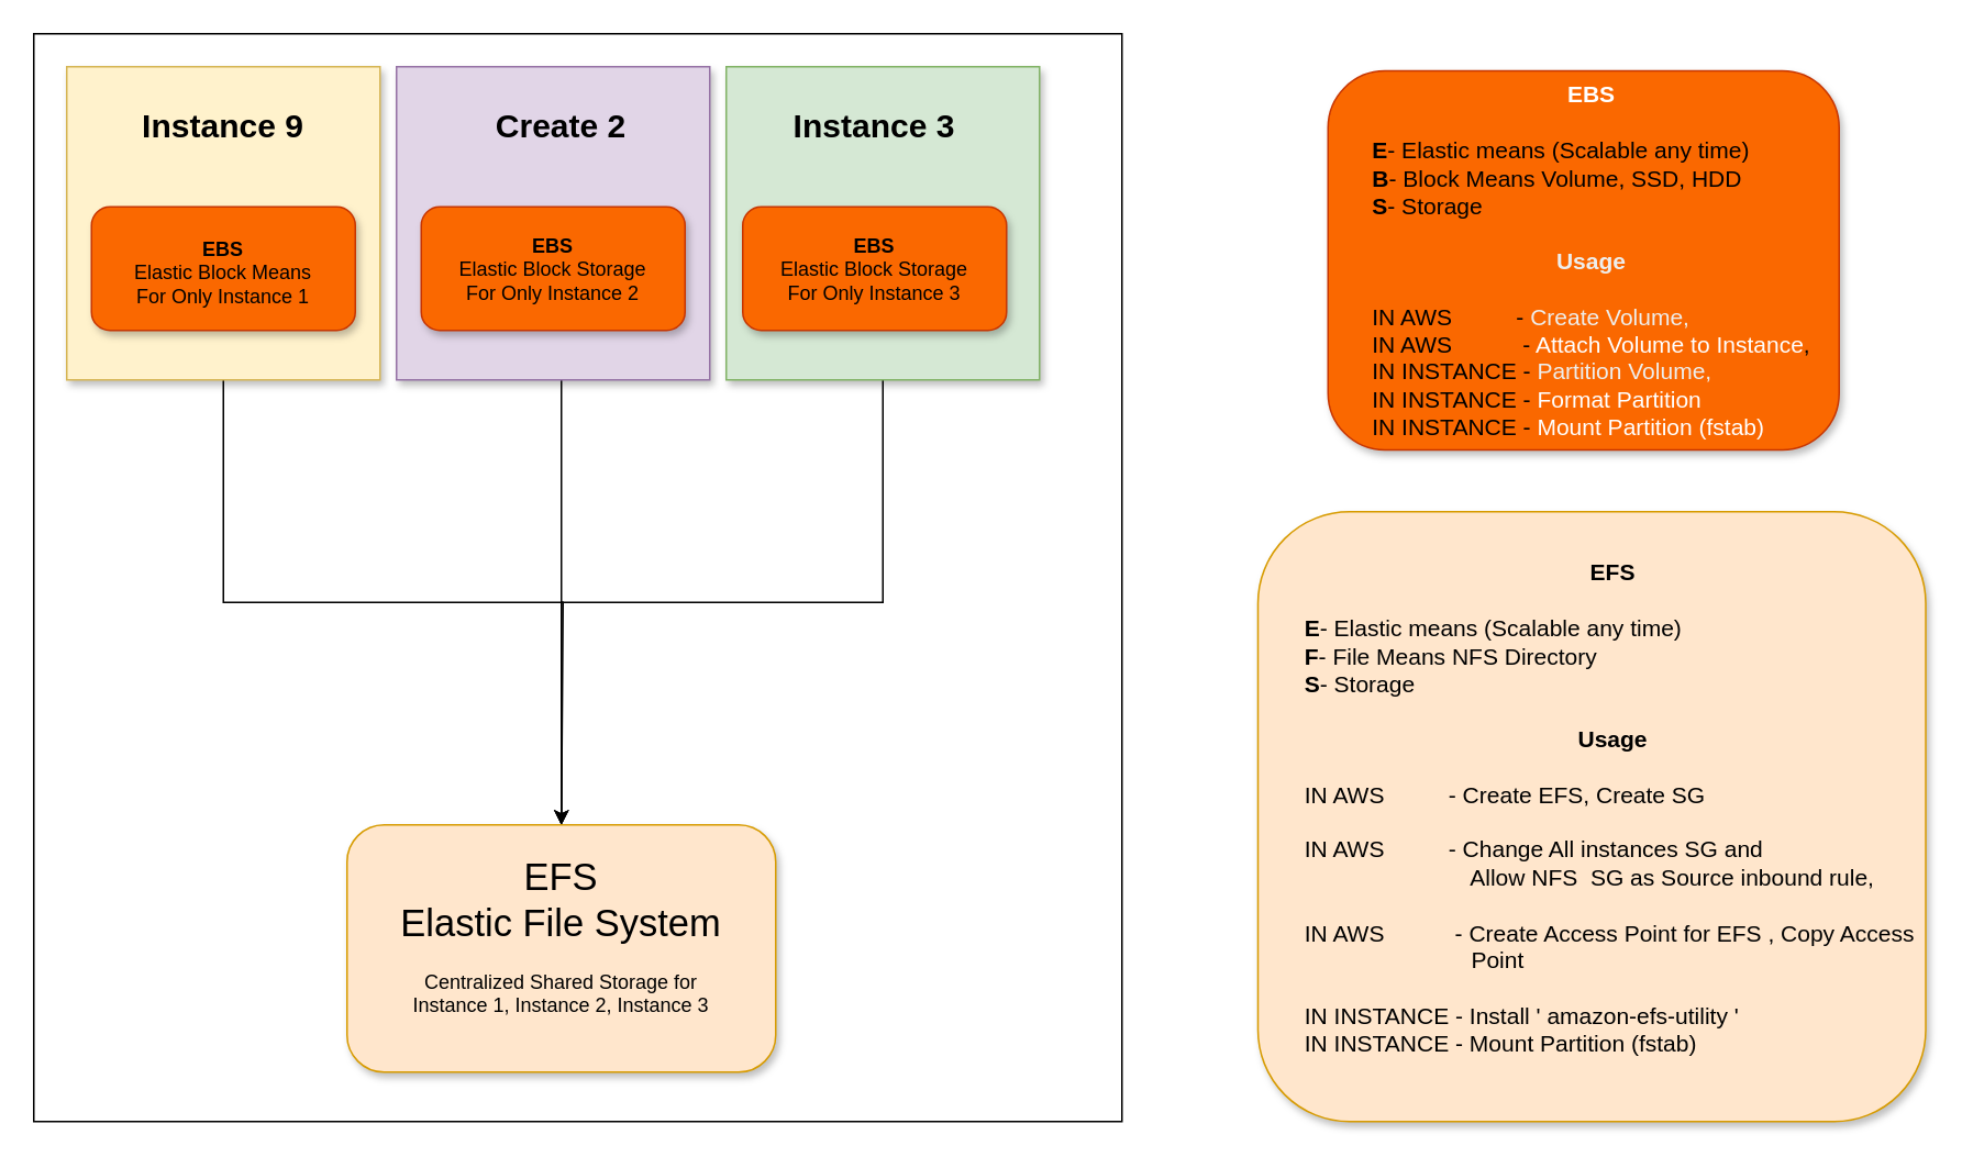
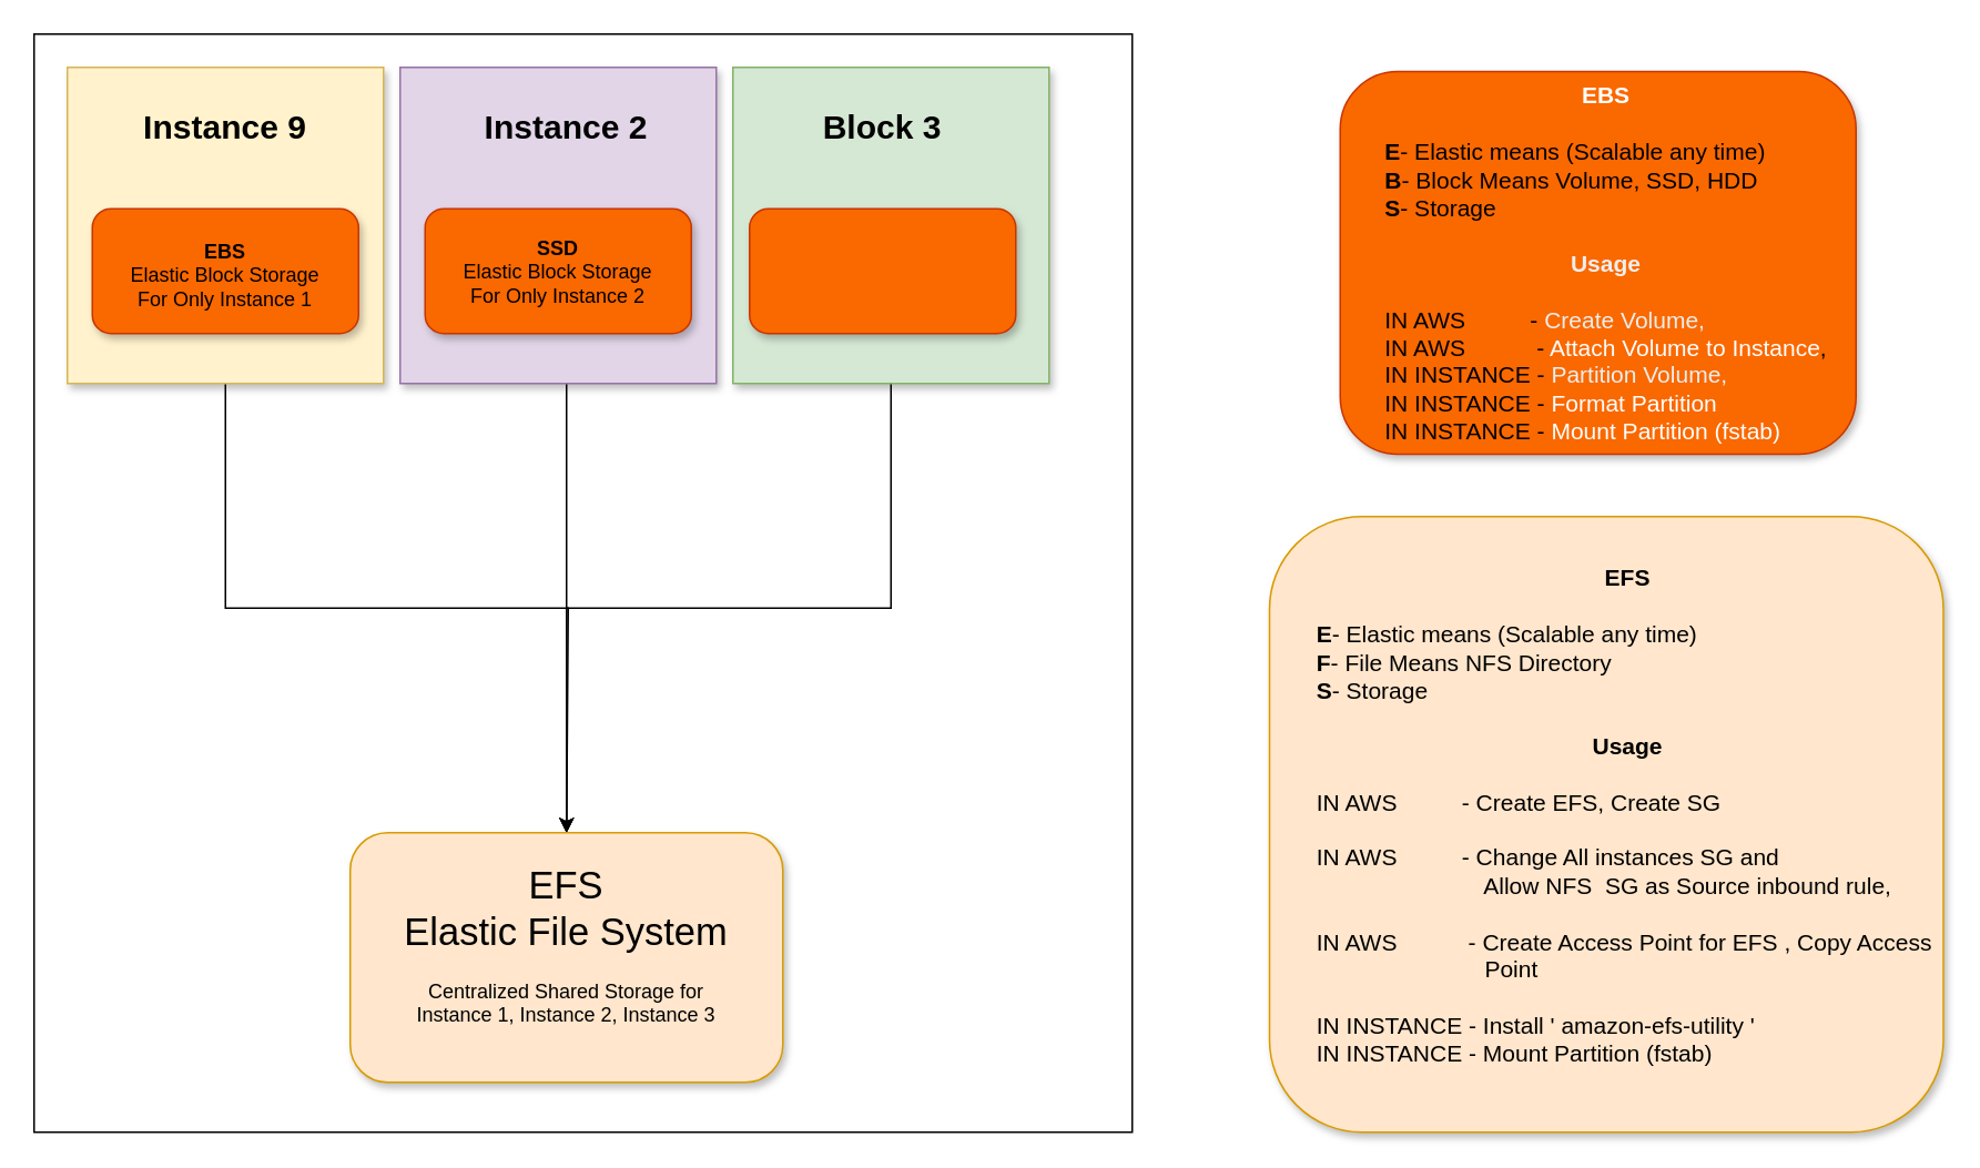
  <mxCell id="0" />
  <mxCell id="1" parent="0" />
  <mxCell id="2" value="" style="whiteSpace=wrap;html=1;aspect=fixed;rounded=0;" parent="1" vertex="1"><mxGeometry x="20" y="20" width="660" height="660" as="geometry" /></mxCell>
  <mxCell id="3" style="edgeStyle=orthogonalEdgeStyle;rounded=0;orthogonalLoop=1;jettySize=auto;html=1;exitX=0.5;exitY=1;exitDx=0;exitDy=0;" parent="1" source="4" target="12" edge="1"><mxGeometry relative="1" as="geometry" /></mxCell>
  <mxCell id="4" value="" style="whiteSpace=wrap;html=1;aspect=fixed;shadow=1;fillColor=#fff2cc;strokeColor=#d6b656;" parent="1" vertex="1"><mxGeometry x="40" y="40" width="190" height="190" as="geometry" /></mxCell>
  <mxCell id="5" style="edgeStyle=orthogonalEdgeStyle;rounded=0;orthogonalLoop=1;jettySize=auto;html=1;" parent="1" source="6" edge="1"><mxGeometry relative="1" as="geometry"><mxPoint x="340" y="500" as="targetPoint" /><Array as="points"><mxPoint x="340" y="365" /><mxPoint x="341" y="365" /></Array></mxGeometry></mxCell>
  <mxCell id="6" value="" style="whiteSpace=wrap;html=1;aspect=fixed;shadow=1;fillColor=#e1d5e7;strokeColor=#9673a6;" parent="1" vertex="1"><mxGeometry x="240" y="40" width="190" height="190" as="geometry" /></mxCell>
  <mxCell id="7" style="edgeStyle=orthogonalEdgeStyle;rounded=0;orthogonalLoop=1;jettySize=auto;html=1;entryX=0.5;entryY=0;entryDx=0;entryDy=0;" parent="1" source="8" target="12" edge="1"><mxGeometry relative="1" as="geometry" /></mxCell>
  <mxCell id="8" value="" style="whiteSpace=wrap;html=1;aspect=fixed;shadow=1;fillColor=#d5e8d4;strokeColor=#82b366;" parent="1" vertex="1"><mxGeometry x="440" y="40" width="190" height="190" as="geometry" /></mxCell>
  <mxCell id="9" value="&lt;font style=&quot;font-size: 20px;&quot;&gt;Instance 9&lt;/font&gt;" style="text;html=1;strokeColor=none;fillColor=none;align=center;verticalAlign=middle;whiteSpace=wrap;rounded=0;fontStyle=1" parent="1" vertex="1"><mxGeometry x="75" y="50" width="120" height="50" as="geometry" /></mxCell>
  <mxCell id="10" value="" style="rounded=1;whiteSpace=wrap;html=1;shadow=1;fillColor=#fa6800;fontColor=#000000;strokeColor=#C73500;" parent="1" vertex="1"><mxGeometry x="450" y="125" width="160" height="75" as="geometry" /></mxCell>
- <mxCell id="11" value="&lt;div&gt;&lt;b&gt;EBS&lt;/b&gt;&lt;/div&gt;&lt;div&gt;Elastic Block Storage&lt;br&gt;&lt;/div&gt;&lt;div&gt;For Only Instance 3&lt;br&gt;&lt;/div&gt;" style="text;html=1;strokeColor=none;fillColor=none;align=center;verticalAlign=middle;whiteSpace=wrap;rounded=0;fontStyle=0" parent="1" vertex="1"><mxGeometry x="460" y="141.25" width="140" height="42.5" as="geometry" /></mxCell>
  <mxCell id="12" value="" style="rounded=1;whiteSpace=wrap;html=1;glass=0;shadow=1;fillColor=#ffe6cc;strokeColor=#d79b00;" parent="1" vertex="1"><mxGeometry x="210" y="500" width="260" height="150" as="geometry" /></mxCell>
  <mxCell id="13" value="&lt;div style=&quot;font-size: 23px;&quot;&gt;&lt;font style=&quot;font-size: 23px;&quot;&gt;EFS&lt;/font&gt;&lt;/div&gt;&lt;div style=&quot;font-size: 23px;&quot;&gt;&lt;font style=&quot;font-size: 23px;&quot;&gt;Elastic File System&lt;font style=&quot;font-size: 23px;&quot;&gt;&lt;br&gt;&lt;/font&gt;&lt;/font&gt;&lt;/div&gt;&lt;div&gt;&lt;br&gt;&lt;/div&gt;&lt;div&gt;Centralized Shared Storage for&lt;/div&gt;&lt;div&gt;Instance 1, Instance 2, Instance 3&lt;br&gt;&lt;/div&gt;&lt;div&gt;&lt;br&gt;&lt;/div&gt;" style="text;html=1;strokeColor=none;fillColor=none;align=center;verticalAlign=middle;whiteSpace=wrap;rounded=0;fontStyle=0" parent="1" vertex="1"><mxGeometry x="225" y="520" width="230" height="110" as="geometry" /></mxCell>
  <mxCell id="14" value="" style="rounded=1;whiteSpace=wrap;html=1;shadow=1;fillColor=#fa6800;fontColor=#000000;strokeColor=#C73500;" parent="1" vertex="1"><mxGeometry x="255" y="125" width="160" height="75" as="geometry" /></mxCell>
- <mxCell id="15" value="&lt;div&gt;&lt;b&gt;EBS&lt;/b&gt;&lt;/div&gt;&lt;div&gt;Elastic Block Storage&lt;br&gt;&lt;/div&gt;&lt;div&gt;For Only Instance 2&lt;br&gt;&lt;/div&gt;" style="text;html=1;strokeColor=none;fillColor=none;align=center;verticalAlign=middle;whiteSpace=wrap;rounded=0;fontStyle=0" parent="1" vertex="1"><mxGeometry x="265" y="136.25" width="140" height="52.5" as="geometry" /></mxCell>
+ <mxCell id="15" value="&lt;div&gt;&lt;b&gt;SSD&lt;/b&gt;&lt;/div&gt;&lt;div&gt;Elastic Block Storage&lt;br&gt;&lt;/div&gt;&lt;div&gt;For Only Instance 2&lt;br&gt;&lt;/div&gt;" style="text;html=1;strokeColor=none;fillColor=none;align=center;verticalAlign=middle;whiteSpace=wrap;rounded=0;fontStyle=0" parent="1" vertex="1"><mxGeometry x="265" y="136.25" width="140" height="52.5" as="geometry" /></mxCell>
  <mxCell id="16" value="" style="rounded=1;whiteSpace=wrap;html=1;shadow=1;fillColor=#fa6800;fontColor=#000000;strokeColor=#C73500;" parent="1" vertex="1"><mxGeometry x="55" y="125" width="160" height="75" as="geometry" /></mxCell>
- <mxCell id="17" value="&lt;div&gt;&lt;b&gt;EBS&lt;/b&gt;&lt;/div&gt;&lt;div&gt;Elastic Block Means&lt;br&gt;&lt;/div&gt;&lt;div&gt;For Only Instance 1&lt;br&gt;&lt;/div&gt;" style="text;html=1;strokeColor=none;fillColor=none;align=center;verticalAlign=middle;whiteSpace=wrap;rounded=0;fontStyle=0" parent="1" vertex="1"><mxGeometry x="65" y="130" width="140" height="70" as="geometry" /></mxCell>
- <mxCell id="18" value="&lt;font style=&quot;font-size: 20px;&quot;&gt;Create 2&lt;br&gt;&lt;/font&gt;" style="text;html=1;strokeColor=none;fillColor=none;align=center;verticalAlign=middle;whiteSpace=wrap;rounded=0;fontStyle=1" parent="1" vertex="1"><mxGeometry x="280" y="50" width="120" height="50" as="geometry" /></mxCell>
- <mxCell id="19" value="&lt;font style=&quot;font-size: 20px;&quot;&gt;Instance 3&lt;br&gt;&lt;/font&gt;" style="text;html=1;strokeColor=none;fillColor=none;align=center;verticalAlign=middle;whiteSpace=wrap;rounded=0;fontStyle=1" parent="1" vertex="1"><mxGeometry x="470" y="50" width="120" height="50" as="geometry" /></mxCell>
+ <mxCell id="17" value="&lt;div&gt;&lt;b&gt;EBS&lt;/b&gt;&lt;/div&gt;&lt;div&gt;Elastic Block Storage&lt;br&gt;&lt;/div&gt;&lt;div&gt;For Only Instance 1&lt;br&gt;&lt;/div&gt;" style="text;html=1;strokeColor=none;fillColor=none;align=center;verticalAlign=middle;whiteSpace=wrap;rounded=0;fontStyle=0" parent="1" vertex="1"><mxGeometry x="65" y="130" width="140" height="70" as="geometry" /></mxCell>
+ <mxCell id="18" value="&lt;font style=&quot;font-size: 20px;&quot;&gt;Instance 2&lt;br&gt;&lt;/font&gt;" style="text;html=1;strokeColor=none;fillColor=none;align=center;verticalAlign=middle;whiteSpace=wrap;rounded=0;fontStyle=1" parent="1" vertex="1"><mxGeometry x="280" y="50" width="120" height="50" as="geometry" /></mxCell>
+ <mxCell id="19" value="&lt;font style=&quot;font-size: 20px;&quot;&gt;Block 3&lt;br&gt;&lt;/font&gt;" style="text;html=1;strokeColor=none;fillColor=none;align=center;verticalAlign=middle;whiteSpace=wrap;rounded=0;fontStyle=1" parent="1" vertex="1"><mxGeometry x="470" y="50" width="120" height="50" as="geometry" /></mxCell>
  <mxCell id="20" value="" style="rounded=1;whiteSpace=wrap;html=1;shadow=1;fillColor=#fa6800;fontColor=#000000;strokeColor=#C73500;" parent="1" vertex="1"><mxGeometry x="805" y="42.5" width="310" height="230" as="geometry" /></mxCell>
  <mxCell id="21" value="&lt;div align=&quot;center&quot; style=&quot;font-size: 14px;&quot;&gt;&lt;font color=&quot;#ffffff&quot; style=&quot;font-size: 14px;&quot;&gt;&lt;b&gt;EBS&lt;br&gt;&lt;/b&gt;&lt;/font&gt;&lt;/div&gt;&lt;div align=&quot;center&quot; style=&quot;font-size: 14px;&quot;&gt;&lt;font color=&quot;#ffffff&quot; style=&quot;font-size: 14px;&quot;&gt;&lt;b&gt;&lt;br&gt;&lt;/b&gt;&lt;/font&gt;&lt;/div&gt;&lt;div align=&quot;left&quot; style=&quot;font-size: 14px;&quot;&gt;&lt;font style=&quot;font-size: 14px;&quot;&gt;&lt;b&gt;E&lt;/b&gt;- Elastic means (Scalable any time)&lt;/font&gt;&lt;/div&gt;&lt;div align=&quot;left&quot; style=&quot;font-size: 14px;&quot;&gt;&lt;font style=&quot;font-size: 14px;&quot;&gt;&lt;b&gt;B&lt;/b&gt;- Block Means Volume, SSD, HDD&lt;/font&gt;&lt;/div&gt;&lt;div align=&quot;left&quot; style=&quot;font-size: 14px;&quot;&gt;&lt;font style=&quot;font-size: 14px;&quot;&gt;&lt;b&gt;S&lt;/b&gt;- Storage&lt;/font&gt;&lt;/div&gt;&lt;div style=&quot;font-size: 14px;&quot;&gt;&lt;font style=&quot;font-size: 14px;&quot;&gt;&lt;br&gt;&lt;/font&gt;&lt;/div&gt;&lt;div style=&quot;font-size: 14px;&quot;&gt;&lt;b&gt;&lt;font color=&quot;#eeeeec&quot; style=&quot;font-size: 14px;&quot;&gt;Usage&lt;br&gt;&lt;/font&gt;&lt;/b&gt;&lt;/div&gt;&lt;div style=&quot;font-size: 14px;&quot;&gt;&lt;b&gt;&lt;font color=&quot;#eeeeec&quot; style=&quot;font-size: 14px;&quot;&gt;&lt;br&gt;&lt;/font&gt;&lt;/b&gt;&lt;/div&gt;&lt;div align=&quot;left&quot; style=&quot;font-size: 14px;&quot;&gt;&lt;font style=&quot;font-size: 14px;&quot;&gt;IN AWS&amp;nbsp;&amp;nbsp;&amp;nbsp;&amp;nbsp;&amp;nbsp;&amp;nbsp;&amp;nbsp;&amp;nbsp;&amp;nbsp; - &lt;font color=&quot;#eeeeec&quot;&gt;Create Volume,&amp;nbsp;&lt;/font&gt;&lt;/font&gt;&lt;/div&gt;&lt;div align=&quot;left&quot; style=&quot;font-size: 14px;&quot;&gt;&lt;font style=&quot;font-size: 14px;&quot;&gt;IN AWS&amp;nbsp;&amp;nbsp;&amp;nbsp;&amp;nbsp;&amp;nbsp;&amp;nbsp;&amp;nbsp;&amp;nbsp;&amp;nbsp;&amp;nbsp; - &lt;font color=&quot;#ffffff&quot;&gt;Attach Volume to Instance&lt;/font&gt;,&lt;br&gt;&lt;/font&gt;&lt;/div&gt;&lt;div align=&quot;left&quot; style=&quot;font-size: 14px;&quot;&gt;&lt;font style=&quot;font-size: 14px;&quot;&gt;IN INSTANCE - &lt;font color=&quot;#eeeeec&quot;&gt;Partition Volume,&lt;/font&gt;&lt;/font&gt;&lt;/div&gt;&lt;div align=&quot;left&quot; style=&quot;font-size: 14px;&quot;&gt;&lt;font style=&quot;font-size: 14px;&quot;&gt;IN INSTANCE -&lt;/font&gt;&lt;font style=&quot;font-size: 14px;&quot;&gt; &lt;font color=&quot;#ffffff&quot;&gt;Format Partition&lt;/font&gt;&amp;nbsp;&lt;/font&gt;&lt;/div&gt;&lt;div align=&quot;left&quot; style=&quot;font-size: 14px;&quot;&gt;&lt;font style=&quot;font-size: 14px;&quot;&gt;IN INSTANCE -&lt;/font&gt;&lt;font style=&quot;font-size: 14px;&quot;&gt; &lt;font color=&quot;#ffffff&quot;&gt;Mount Partition&lt;font style=&quot;font-size: 14px;&quot;&gt; (fstab)&lt;br&gt;&lt;/font&gt;&lt;/font&gt;&lt;/font&gt;&lt;/div&gt;" style="text;html=1;strokeColor=none;fillColor=none;align=center;verticalAlign=middle;whiteSpace=wrap;rounded=0;fontStyle=0" parent="1" vertex="1"><mxGeometry x="815" y="50" width="300" height="215" as="geometry" /></mxCell>
  <mxCell id="22" value="" style="rounded=1;whiteSpace=wrap;html=1;shadow=1;fillColor=#ffe6cc;strokeColor=#d79b00;" parent="1" vertex="1"><mxGeometry x="762.5" y="310" width="405" height="370" as="geometry" /></mxCell>
  <mxCell id="23" value="&lt;div style=&quot;font-size: 14px;&quot;&gt;&lt;font style=&quot;font-size: 14px;&quot;&gt;&lt;b&gt;EFS&lt;br&gt;&lt;/b&gt;&lt;/font&gt;&lt;/div&gt;&lt;div align=&quot;left&quot; style=&quot;font-size: 14px;&quot;&gt;&lt;font style=&quot;font-size: 14px;&quot;&gt;&lt;br&gt;&lt;/font&gt;&lt;/div&gt;&lt;div align=&quot;left&quot; style=&quot;font-size: 14px;&quot;&gt;&lt;font style=&quot;font-size: 14px;&quot;&gt;&lt;b&gt;E&lt;/b&gt;- Elastic means (Scalable any time)&lt;/font&gt;&lt;/div&gt;&lt;div align=&quot;left&quot; style=&quot;font-size: 14px;&quot;&gt;&lt;font style=&quot;font-size: 14px;&quot;&gt;&lt;b&gt;F&lt;/b&gt;- File Means NFS Directory&lt;br&gt;&lt;/font&gt;&lt;/div&gt;&lt;div align=&quot;left&quot; style=&quot;font-size: 14px;&quot;&gt;&lt;font style=&quot;font-size: 14px;&quot;&gt;&lt;b&gt;S&lt;/b&gt;- Storage&lt;/font&gt;&lt;/div&gt;&lt;div style=&quot;font-size: 14px;&quot;&gt;&lt;font style=&quot;font-size: 14px;&quot;&gt;&lt;br&gt;&lt;/font&gt;&lt;/div&gt;&lt;div style=&quot;font-size: 14px;&quot;&gt;&lt;b&gt;&lt;font style=&quot;font-size: 14px;&quot;&gt;Usage&lt;br&gt;&lt;/font&gt;&lt;/b&gt;&lt;/div&gt;&lt;div style=&quot;font-size: 14px;&quot;&gt;&lt;b&gt;&lt;font style=&quot;font-size: 14px;&quot;&gt;&lt;br&gt;&lt;/font&gt;&lt;/b&gt;&lt;/div&gt;&lt;div align=&quot;left&quot; style=&quot;font-size: 14px;&quot;&gt;&lt;font style=&quot;font-size: 14px;&quot;&gt;IN AWS&amp;nbsp;&amp;nbsp;&amp;nbsp;&amp;nbsp;&amp;nbsp;&amp;nbsp;&amp;nbsp;&amp;nbsp;&amp;nbsp; - Create EFS, Create SG&lt;br&gt;&lt;/font&gt;&lt;/div&gt;&lt;div align=&quot;left&quot; style=&quot;font-size: 14px;&quot;&gt;&lt;font style=&quot;font-size: 14px;&quot;&gt;&lt;br&gt;&lt;/font&gt;&lt;/div&gt;&lt;div align=&quot;left&quot; style=&quot;font-size: 14px;&quot;&gt;&lt;font style=&quot;font-size: 14px;&quot;&gt;IN AWS&amp;nbsp;&amp;nbsp;&amp;nbsp;&amp;nbsp;&amp;nbsp;&amp;nbsp;&amp;nbsp;&amp;nbsp;&amp;nbsp; - Change All instances SG and&amp;nbsp;&lt;/font&gt;&lt;/div&gt;&lt;div align=&quot;left&quot; style=&quot;font-size: 14px;&quot;&gt;&lt;font style=&quot;font-size: 14px;&quot;&gt;&amp;nbsp;&amp;nbsp;&amp;nbsp;&amp;nbsp;&amp;nbsp;&amp;nbsp;&amp;nbsp;&amp;nbsp;&amp;nbsp;&amp;nbsp;&amp;nbsp;&amp;nbsp;&amp;nbsp;&amp;nbsp;&amp;nbsp;&amp;nbsp;&amp;nbsp;&amp;nbsp;&amp;nbsp;&amp;nbsp;&amp;nbsp;&amp;nbsp;&amp;nbsp;&amp;nbsp;&amp;nbsp; Allow NFS&amp;nbsp; SG as Source inbound rule,&lt;br&gt;&lt;/font&gt;&lt;/div&gt;&lt;div align=&quot;left&quot; style=&quot;font-size: 14px;&quot;&gt;&lt;font style=&quot;font-size: 14px;&quot;&gt;&lt;br&gt;&lt;/font&gt;&lt;/div&gt;&lt;div align=&quot;left&quot; style=&quot;font-size: 14px;&quot;&gt;&lt;font style=&quot;font-size: 14px;&quot;&gt;IN AWS&amp;nbsp;&amp;nbsp;&amp;nbsp;&amp;nbsp;&amp;nbsp;&amp;nbsp;&amp;nbsp;&amp;nbsp;&amp;nbsp;&amp;nbsp; - Create Access Point for EFS , Copy Access&amp;nbsp;&lt;/font&gt;&lt;/div&gt;&lt;div align=&quot;left&quot; style=&quot;font-size: 14px;&quot;&gt;&lt;font style=&quot;font-size: 14px;&quot;&gt;&lt;span style=&quot;white-space: pre;&quot;&gt;&#09;&lt;/span&gt;&lt;span style=&quot;white-space: pre;&quot;&gt;&#09;&lt;/span&gt;&lt;span style=&quot;white-space: pre;&quot;&gt;&#09;&lt;/span&gt;&amp;nbsp; Point&lt;br&gt;&lt;/font&gt;&lt;/div&gt;&lt;div align=&quot;left&quot; style=&quot;font-size: 14px;&quot;&gt;&lt;font style=&quot;font-size: 14px;&quot;&gt;&lt;br&gt;&lt;/font&gt;&lt;/div&gt;&lt;div align=&quot;left&quot; style=&quot;font-size: 14px;&quot;&gt;&lt;font style=&quot;font-size: 14px;&quot;&gt;IN INSTANCE -&lt;/font&gt;&lt;font style=&quot;font-size: 14px;&quot;&gt; Install ' amazon-efs-utility '&lt;br&gt;&lt;/font&gt;&lt;/div&gt;&lt;div align=&quot;left&quot; style=&quot;font-size: 14px;&quot;&gt;&lt;font style=&quot;font-size: 14px;&quot;&gt;IN INSTANCE -&lt;/font&gt;&lt;font style=&quot;font-size: 14px;&quot;&gt; Mount Partition&lt;font style=&quot;font-size: 14px;&quot;&gt; (fstab)&lt;br&gt;&lt;/font&gt;&lt;/font&gt;&lt;/div&gt;" style="text;html=1;strokeColor=none;fillColor=none;align=center;verticalAlign=middle;whiteSpace=wrap;rounded=0;fontStyle=0" parent="1" vertex="1"><mxGeometry x="787.5" y="330" width="380" height="320" as="geometry" /></mxCell>
